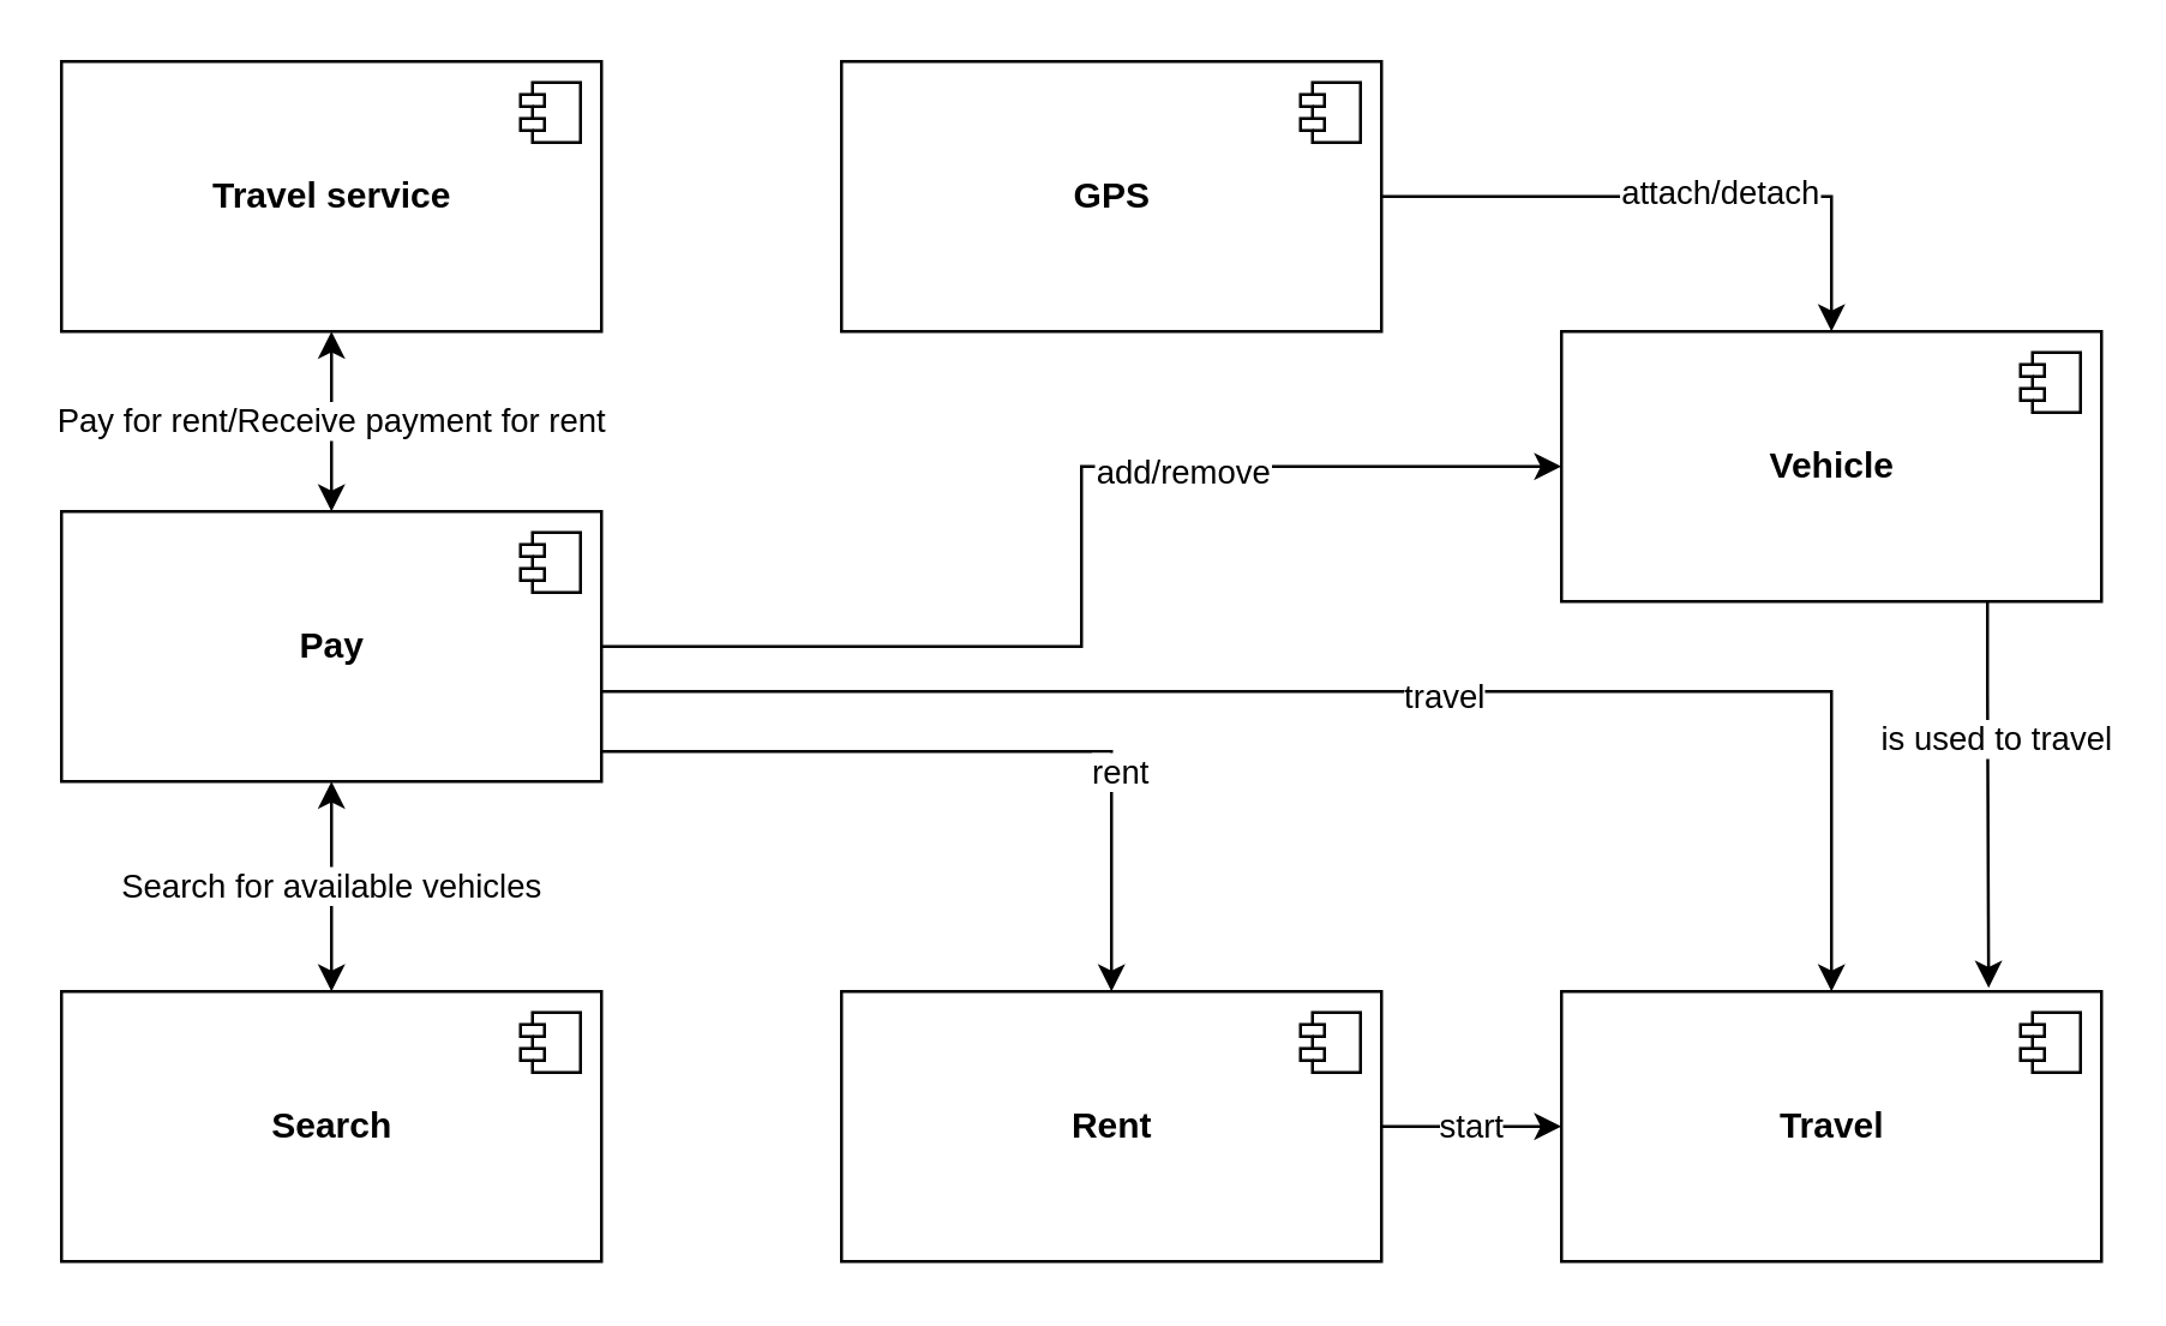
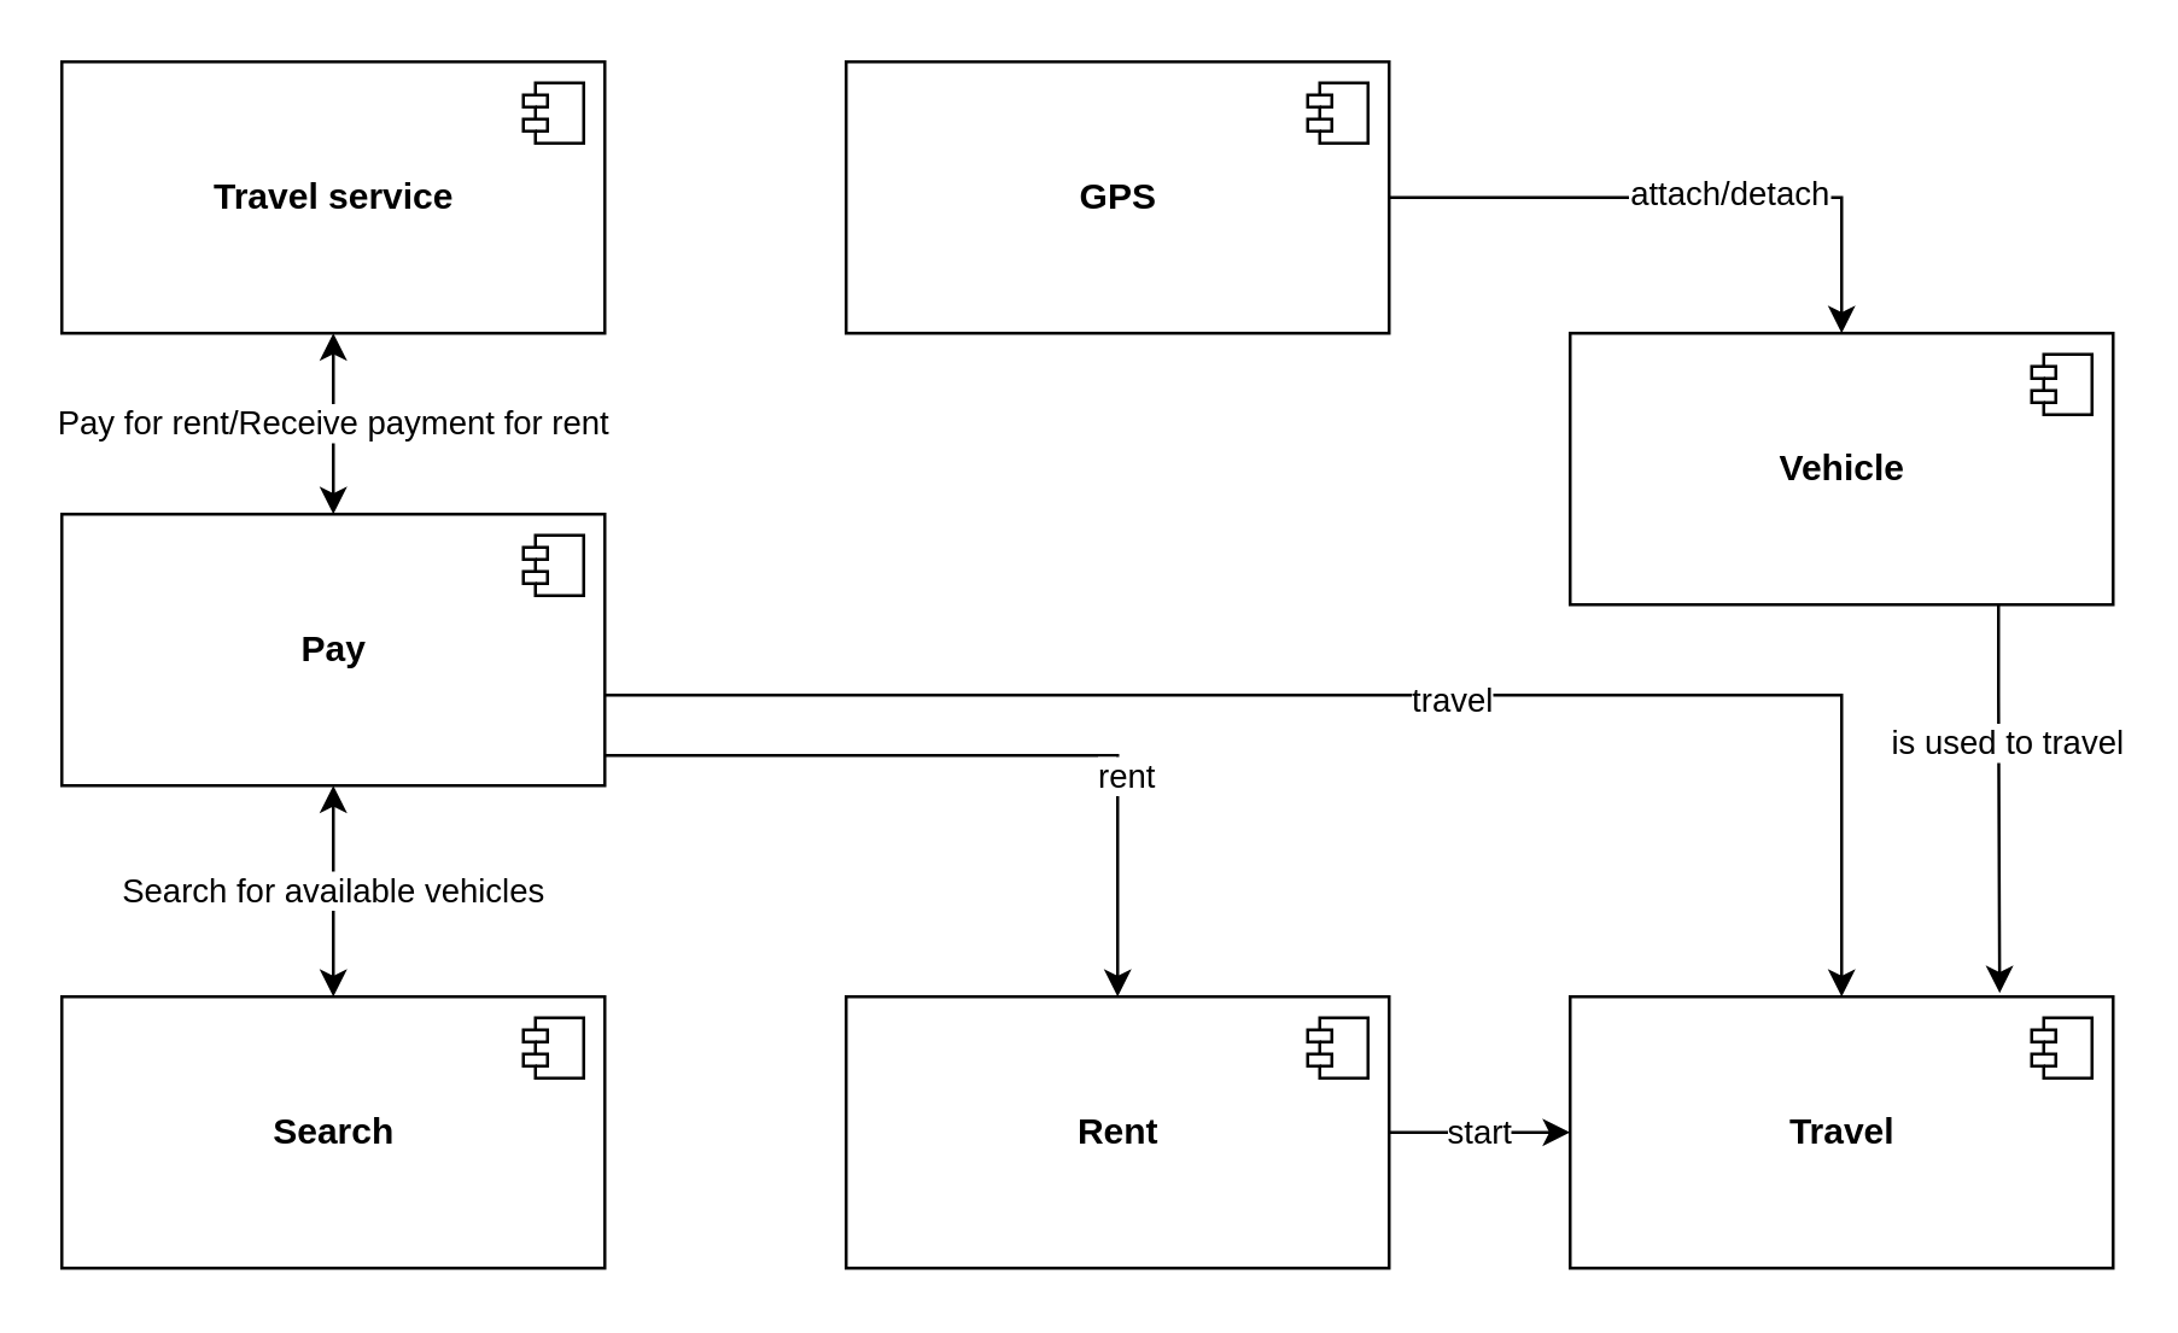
  <mxCell id="0" />
  <mxCell id="1" parent="0" />
- <mxCell id="2" style="edgeStyle=orthogonalEdgeStyle;rounded=0;orthogonalLoop=1;jettySize=auto;html=1;" edge="1" parent="1" source="10" target="14"><mxGeometry relative="1" as="geometry" /></mxCell>
- <mxCell id="3" value="add/remove" style="edgeLabel;html=1;align=center;verticalAlign=middle;resizable=0;points=[];" vertex="1" connectable="0" parent="2"><mxGeometry x="0.332" y="-1" relative="1" as="geometry"><mxPoint as="offset" /></mxGeometry></mxCell>
  <mxCell id="4" value="Search for available vehicles" style="edgeStyle=orthogonalEdgeStyle;rounded=0;orthogonalLoop=1;jettySize=auto;html=1;entryX=0.5;entryY=0;entryDx=0;entryDy=0;startArrow=classic;startFill=1;" edge="1" parent="1" source="10" target="25"><mxGeometry relative="1" as="geometry" /></mxCell>
  <mxCell id="5" value="Pay for rent/Receive payment for rent" style="edgeStyle=orthogonalEdgeStyle;rounded=0;orthogonalLoop=1;jettySize=auto;html=1;entryX=0.5;entryY=1;entryDx=0;entryDy=0;startArrow=classic;startFill=1;" edge="1" parent="1" source="10" target="20"><mxGeometry relative="1" as="geometry" /></mxCell>
  <mxCell id="6" style="edgeStyle=orthogonalEdgeStyle;rounded=0;orthogonalLoop=1;jettySize=auto;html=1;startArrow=none;startFill=0;" edge="1" parent="1" source="10" target="23"><mxGeometry relative="1" as="geometry"><Array as="points"><mxPoint x="370" y="250" /></Array></mxGeometry></mxCell>
  <mxCell id="7" value="rent" style="edgeLabel;html=1;align=center;verticalAlign=middle;resizable=0;points=[];" vertex="1" connectable="0" parent="6"><mxGeometry x="0.408" y="2" relative="1" as="geometry"><mxPoint as="offset" /></mxGeometry></mxCell>
  <mxCell id="8" style="edgeStyle=orthogonalEdgeStyle;rounded=0;orthogonalLoop=1;jettySize=auto;html=1;entryX=0.5;entryY=0;entryDx=0;entryDy=0;startArrow=none;startFill=0;" edge="1" parent="1" source="10" target="27"><mxGeometry relative="1" as="geometry"><Array as="points"><mxPoint x="610" y="230" /></Array></mxGeometry></mxCell>
  <mxCell id="9" value="travel" style="edgeLabel;html=1;align=center;verticalAlign=middle;resizable=0;points=[];" vertex="1" connectable="0" parent="8"><mxGeometry x="0.097" y="-1" relative="1" as="geometry"><mxPoint as="offset" /></mxGeometry></mxCell>
  <mxCell id="10" value="&lt;b&gt;Pay&lt;br&gt;&lt;/b&gt;" style="html=1;dropTarget=0;" parent="1" vertex="1"><mxGeometry x="20" y="170" width="180" height="90" as="geometry" /></mxCell>
  <mxCell id="11" value="" style="shape=module;jettyWidth=8;jettyHeight=4;" parent="10" vertex="1"><mxGeometry x="1" width="20" height="20" relative="1" as="geometry"><mxPoint x="-27" y="7" as="offset" /></mxGeometry></mxCell>
  <mxCell id="12" style="edgeStyle=orthogonalEdgeStyle;rounded=0;orthogonalLoop=1;jettySize=auto;html=1;entryX=0.791;entryY=-0.013;entryDx=0;entryDy=0;entryPerimeter=0;startArrow=none;startFill=0;" edge="1" parent="1" source="14" target="27"><mxGeometry relative="1" as="geometry"><Array as="points"><mxPoint x="662" y="230" /><mxPoint x="662" y="230" /></Array></mxGeometry></mxCell>
  <mxCell id="13" value="is used to travel" style="edgeLabel;html=1;align=center;verticalAlign=middle;resizable=0;points=[];" vertex="1" connectable="0" parent="12"><mxGeometry x="-0.293" y="2" relative="1" as="geometry"><mxPoint as="offset" /></mxGeometry></mxCell>
  <mxCell id="14" value="&lt;b&gt;Vehicle&lt;br&gt;&lt;/b&gt;" style="html=1;dropTarget=0;" parent="1" vertex="1"><mxGeometry x="520" y="110" width="180" height="90" as="geometry" /></mxCell>
  <mxCell id="15" value="" style="shape=module;jettyWidth=8;jettyHeight=4;" parent="14" vertex="1"><mxGeometry x="1" width="20" height="20" relative="1" as="geometry"><mxPoint x="-27" y="7" as="offset" /></mxGeometry></mxCell>
  <mxCell id="16" style="edgeStyle=orthogonalEdgeStyle;rounded=0;orthogonalLoop=1;jettySize=auto;html=1;entryX=0.5;entryY=0;entryDx=0;entryDy=0;" edge="1" parent="1" source="18" target="14"><mxGeometry relative="1" as="geometry" /></mxCell>
  <mxCell id="17" value="attach/detach" style="edgeLabel;html=1;align=center;verticalAlign=middle;resizable=0;points=[];" vertex="1" connectable="0" parent="16"><mxGeometry x="0.149" y="2" relative="1" as="geometry"><mxPoint as="offset" /></mxGeometry></mxCell>
  <mxCell id="18" value="&lt;b&gt;GPS&lt;br&gt;&lt;/b&gt;" style="html=1;dropTarget=0;" parent="1" vertex="1"><mxGeometry x="280" y="20" width="180" height="90" as="geometry" /></mxCell>
  <mxCell id="19" value="" style="shape=module;jettyWidth=8;jettyHeight=4;" parent="18" vertex="1"><mxGeometry x="1" width="20" height="20" relative="1" as="geometry"><mxPoint x="-27" y="7" as="offset" /></mxGeometry></mxCell>
  <mxCell id="20" value="&lt;b&gt;Travel service&lt;br&gt;&lt;/b&gt;" style="html=1;dropTarget=0;" parent="1" vertex="1"><mxGeometry x="20" y="20" width="180" height="90" as="geometry" /></mxCell>
  <mxCell id="21" value="" style="shape=module;jettyWidth=8;jettyHeight=4;" parent="20" vertex="1"><mxGeometry x="1" width="20" height="20" relative="1" as="geometry"><mxPoint x="-27" y="7" as="offset" /></mxGeometry></mxCell>
  <mxCell id="22" value="start" style="edgeStyle=orthogonalEdgeStyle;rounded=0;orthogonalLoop=1;jettySize=auto;html=1;entryX=0;entryY=0.5;entryDx=0;entryDy=0;startArrow=none;startFill=0;" edge="1" parent="1" source="23" target="27"><mxGeometry relative="1" as="geometry" /></mxCell>
  <mxCell id="23" value="&lt;b&gt;Rent&lt;br&gt;&lt;/b&gt;" style="html=1;dropTarget=0;" vertex="1" parent="1"><mxGeometry x="280" y="330" width="180" height="90" as="geometry" /></mxCell>
  <mxCell id="24" value="" style="shape=module;jettyWidth=8;jettyHeight=4;" vertex="1" parent="23"><mxGeometry x="1" width="20" height="20" relative="1" as="geometry"><mxPoint x="-27" y="7" as="offset" /></mxGeometry></mxCell>
  <mxCell id="25" value="&lt;b&gt;Search&lt;br&gt;&lt;/b&gt;" style="html=1;dropTarget=0;" vertex="1" parent="1"><mxGeometry x="20" y="330" width="180" height="90" as="geometry" /></mxCell>
  <mxCell id="26" value="" style="shape=module;jettyWidth=8;jettyHeight=4;" vertex="1" parent="25"><mxGeometry x="1" width="20" height="20" relative="1" as="geometry"><mxPoint x="-27" y="7" as="offset" /></mxGeometry></mxCell>
  <mxCell id="27" value="&lt;b&gt;Travel&lt;br&gt;&lt;/b&gt;" style="html=1;dropTarget=0;" vertex="1" parent="1"><mxGeometry x="520" y="330" width="180" height="90" as="geometry" /></mxCell>
  <mxCell id="28" value="" style="shape=module;jettyWidth=8;jettyHeight=4;" vertex="1" parent="27"><mxGeometry x="1" width="20" height="20" relative="1" as="geometry"><mxPoint x="-27" y="7" as="offset" /></mxGeometry></mxCell>
